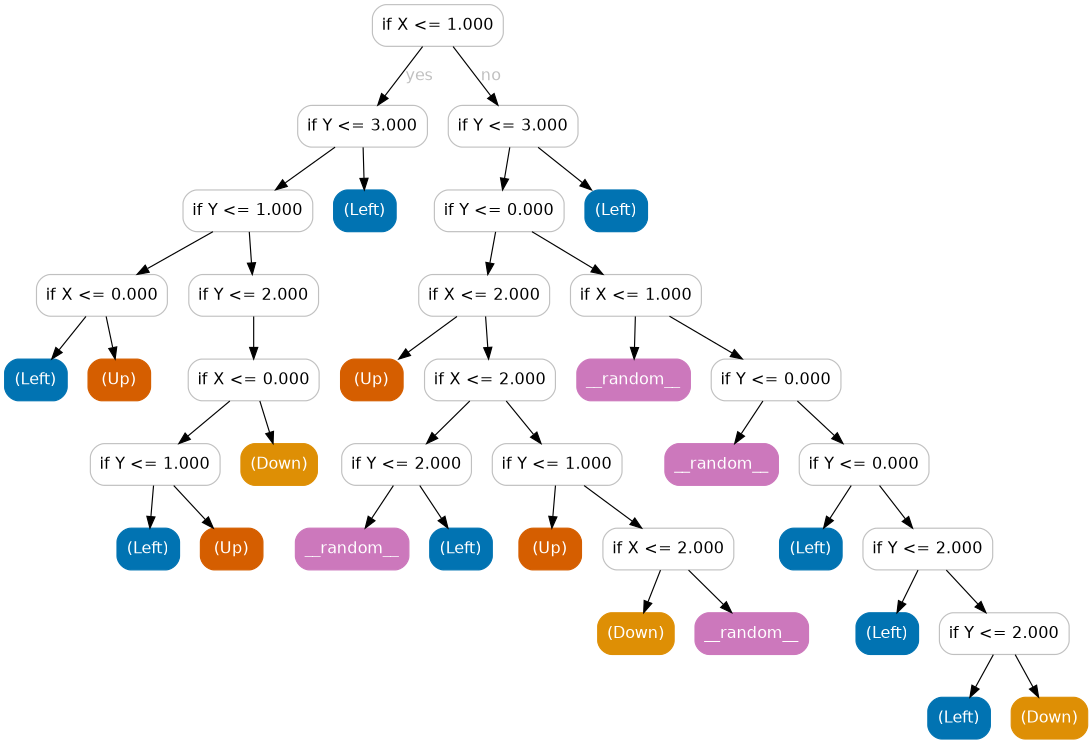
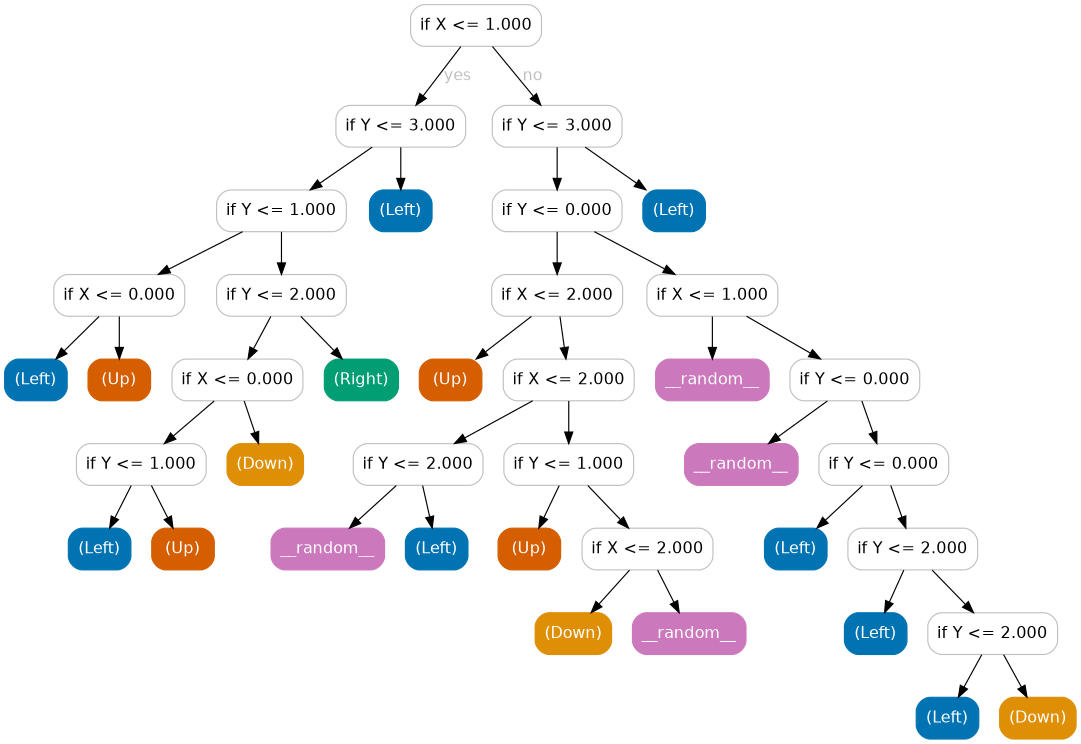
  digraph {
    node [color=gray fillcolor=white fontname=helvetica shape=box style="filled, rounded" fontcolor=white]
    edge [fontcolor=gray fontname=helvetica]
    n1 [height=0.5 label="if X <= 1.000" width=1.5694 fontcolor=""]
    n2 [height=0.5 label="if Y <= 3.000" width=1.5556 fontcolor=""]
    n3 [height=0.5 label="if Y <= 3.000" width=1.5556 fontcolor=""]
    n4 [height=0.5 label="if Y <= 1.000" width=1.5556 fontcolor=""]
    n5 [color="#0173b2" fillcolor="#0173b2" height=0.5 label="(Left)" width=0.75]
    n6 [height=0.5 label="if Y <= 0.000" width=1.5556 fontcolor=""]
    n7 [color="#0173b2" fillcolor="#0173b2" height=0.5 label="(Left)" width=0.75]
    n8 [height=0.5 label="if X <= 0.000" width=1.5694 fontcolor=""]
    n9 [height=0.5 label="if Y <= 2.000" width=1.5556 fontcolor=""]
    n10 [color="#0173b2" fillcolor="#0173b2" height=0.5 label="(Left)" width=0.75]
    n11 [color="#d55e00" fillcolor="#d55e00" height=0.5 label="(Up)" width=0.75]
    n12 [height=0.5 label="if X <= 0.000" width=1.5694 fontcolor=""]
+   n13 [color="#029e73" fillcolor="#029e73" height=0.5 label="(Right)" width=0.88889]
    n14 [height=0.5 label="if Y <= 1.000" width=1.5556 fontcolor=""]
    n15 [color="#de8f05" fillcolor="#de8f05" height=0.5 label="(Down)" width=0.91667]
    n16 [color="#0173b2" fillcolor="#0173b2" height=0.5 label="(Left)" width=0.75]
    n17 [color="#d55e00" fillcolor="#d55e00" height=0.5 label="(Up)" width=0.75]
    n18 [height=0.5 label="if X <= 2.000" width=1.5694 fontcolor=""]
    n19 [height=0.5 label="if X <= 1.000" width=1.5694 fontcolor=""]
    n20 [color="#d55e00" fillcolor="#d55e00" height=0.5 label="(Up)" width=0.75]
    n21 [height=0.5 label="if X <= 2.000" width=1.5694 fontcolor=""]
    n22 [color="#cc78bc" fillcolor="#cc78bc" height=0.5 label=__random__ width=1.3611]
    n23 [height=0.5 label="if Y <= 0.000" width=1.5556 fontcolor=""]
    n24 [height=0.5 label="if Y <= 2.000" width=1.5556 fontcolor=""]
    n25 [height=0.5 label="if Y <= 1.000" width=1.5556 fontcolor=""]
    n26 [color="#cc78bc" fillcolor="#cc78bc" height=0.5 label=__random__ width=1.3611]
    n27 [color="#0173b2" fillcolor="#0173b2" height=0.5 label="(Left)" width=0.75]
    n28 [color="#d55e00" fillcolor="#d55e00" height=0.5 label="(Up)" width=0.75]
    n29 [height=0.5 label="if X <= 2.000" width=1.5694 fontcolor=""]
    n30 [color="#de8f05" fillcolor="#de8f05" height=0.5 label="(Down)" width=0.91667]
    n31 [color="#cc78bc" fillcolor="#cc78bc" height=0.5 label=__random__ width=1.3611]
    n32 [color="#cc78bc" fillcolor="#cc78bc" height=0.5 label=__random__ width=1.3611]
    n33 [height=0.5 label="if Y <= 0.000" width=1.5556 fontcolor=""]
    n34 [color="#0173b2" fillcolor="#0173b2" height=0.5 label="(Left)" width=0.75]
    n35 [height=0.5 label="if Y <= 2.000" width=1.5556 fontcolor=""]
    n36 [color="#0173b2" fillcolor="#0173b2" height=0.5 label="(Left)" width=0.75]
    n37 [height=0.5 label="if Y <= 2.000" width=1.5556 fontcolor=""]
    n38 [color="#0173b2" fillcolor="#0173b2" height=0.5 label="(Left)" width=0.75]
    n39 [color="#de8f05" fillcolor="#de8f05" height=0.5 label="(Down)" width=0.91667]
    n1 -> n2 [label=yes]
    n1 -> n3 [label=no]
    n2 -> n4
    n2 -> n5
    n3 -> n6
    n3 -> n7
    n4 -> n8
    n4 -> n9
    n6 -> n18
    n6 -> n19
    n8 -> n10
    n8 -> n11
    n9 -> n12
+   n9 -> n13
    n12 -> n14
    n12 -> n15
    n14 -> n16
    n14 -> n17
    n18 -> n20
    n18 -> n21
    n19 -> n22
    n19 -> n23
    n21 -> n24
    n21 -> n25
    n23 -> n32
    n23 -> n33
    n24 -> n26
    n24 -> n27
    n25 -> n28
    n25 -> n29
    n29 -> n30
    n29 -> n31
    n33 -> n34
    n33 -> n35
    n35 -> n36
    n35 -> n37
    n37 -> n38
    n37 -> n39
  }
